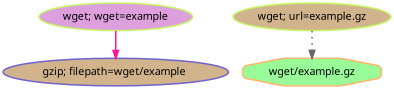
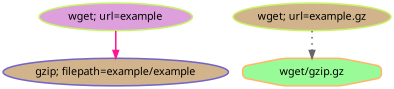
  digraph {
    bgcolor=white
    node [color="#C6F466" fillcolor=tan fontname=sans fontsize=14 penwidth=2 shape=ellipse style="rounded,filled"]
    edge [fontcolor=black penwidth=2]
-   n1 [fillcolor=plum label="wget; wget=example"]
-   n2 [color="#7164CA" label="gzip; filepath=wget/example "]
-   n3 [color="#FFB66B" fillcolor=palegreen label="wget/example.gz" shape=octagon]
+   n1 [fillcolor=plum label="wget; url=example"]
+   n2 [color="#7164CA" label="gzip; filepath=example/example"]
+   n3 [color="#FFB66B" fillcolor=palegreen label="wget/gzip.gz" shape=octagon]
    n4 [label="wget; url=example.gz"]
    n1 -> n2 [color=deeppink style=solid]
    n4 -> n3 [color=gray40 style=dotted]
  }
